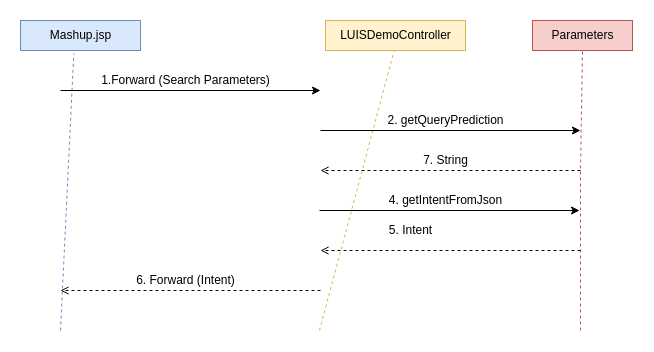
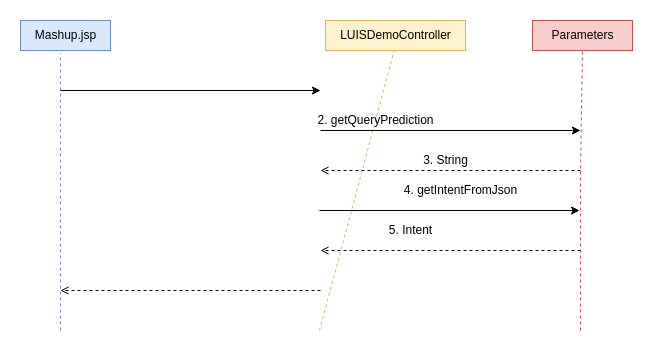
  <mxCell id="0" />
  <mxCell id="1" parent="0" />
- <mxCell id="2" value="Mashup.jsp" style="text;html=1;align=center;verticalAlign=middle;resizable=0;points=[];autosize=1;fillColor=#dae8fc;strokeColor=#6c8ebf;spacing=4;" vertex="1" parent="1"><mxGeometry x="20" y="20" width="120" height="30" as="geometry" /></mxCell>
+ <mxCell id="2" value="Mashup.jsp" style="text;html=1;align=center;verticalAlign=middle;resizable=0;points=[];autosize=1;fillColor=#dae8fc;strokeColor=#6c8ebf;spacing=4;" vertex="1" parent="1"><mxGeometry x="20" y="20" width="90" height="30" as="geometry" /></mxCell>
  <mxCell id="3" value="LUISDemoController" style="text;html=1;align=center;verticalAlign=middle;resizable=0;points=[];autosize=1;labelBackgroundColor=none;fillColor=#fff2cc;strokeColor=#d6b656;spacing=3;spacingBottom=0;spacingLeft=0;" vertex="1" parent="1"><mxGeometry x="325" y="20" width="140" height="30" as="geometry" /></mxCell>
  <mxCell id="4" value="Parameters" style="text;html=1;align=center;verticalAlign=middle;resizable=0;points=[];autosize=1;fillColor=#f8cecc;strokeColor=#b85450;spacing=3;" vertex="1" parent="1"><mxGeometry x="532" y="20" width="100" height="30" as="geometry" /></mxCell>
  <mxCell id="5" value="" style="endArrow=none;dashed=1;html=1;entryX=0.444;entryY=1.105;entryDx=0;entryDy=0;entryPerimeter=0;fillColor=#dae8fc;strokeColor=#6c8ebf;" edge="1" parent="1" target="2"><mxGeometry width="50" height="50" relative="1" as="geometry"><mxPoint x="60" y="330" as="sourcePoint" /><mxPoint x="340" y="240" as="targetPoint" /></mxGeometry></mxCell>
  <mxCell id="6" value="" style="endArrow=none;dashed=1;html=1;entryX=0.49;entryY=1.01;entryDx=0;entryDy=0;entryPerimeter=0;fillColor=#fff2cc;strokeColor=#d6b656;" edge="1" parent="1" target="3"><mxGeometry width="50" height="50" relative="1" as="geometry"><mxPoint x="319" y="330" as="sourcePoint" /><mxPoint x="340" y="240" as="targetPoint" /></mxGeometry></mxCell>
  <mxCell id="7" value="" style="endArrow=none;dashed=1;html=1;entryX=0.5;entryY=1.01;entryDx=0;entryDy=0;entryPerimeter=0;fillColor=#f8cecc;strokeColor=#b85450;" edge="1" parent="1" target="4"><mxGeometry width="50" height="50" relative="1" as="geometry"><mxPoint x="580" y="330" as="sourcePoint" /><mxPoint x="340" y="240" as="targetPoint" /><Array as="points"><mxPoint x="580" y="170" /></Array></mxGeometry></mxCell>
  <mxCell id="8" value="" style="endArrow=classic;html=1;" edge="1" parent="1"><mxGeometry width="50" height="50" relative="1" as="geometry"><mxPoint x="60" y="90" as="sourcePoint" /><mxPoint x="320" y="90" as="targetPoint" /></mxGeometry></mxCell>
  <mxCell id="9" value="" style="endArrow=classic;html=1;" edge="1" parent="1"><mxGeometry width="50" height="50" relative="1" as="geometry"><mxPoint x="320" y="130" as="sourcePoint" /><mxPoint x="580" y="130" as="targetPoint" /></mxGeometry></mxCell>
  <mxCell id="10" value="" style="endArrow=classic;html=1;" edge="1" parent="1"><mxGeometry width="50" height="50" relative="1" as="geometry"><mxPoint x="319" y="210" as="sourcePoint" /><mxPoint x="579" y="210" as="targetPoint" /></mxGeometry></mxCell>
  <mxCell id="11" value="" style="endArrow=open;html=1;dashed=1;endFill=0;" edge="1" parent="1"><mxGeometry width="50" height="50" relative="1" as="geometry"><mxPoint x="580" y="170" as="sourcePoint" /><mxPoint x="320" y="170" as="targetPoint" /></mxGeometry></mxCell>
  <mxCell id="12" value="" style="endArrow=open;html=1;dashed=1;endFill=0;" edge="1" parent="1"><mxGeometry width="50" height="50" relative="1" as="geometry"><mxPoint x="580" y="250" as="sourcePoint" /><mxPoint x="320" y="250" as="targetPoint" /></mxGeometry></mxCell>
  <mxCell id="13" value="" style="endArrow=open;html=1;dashed=1;endFill=0;" edge="1" parent="1"><mxGeometry width="50" height="50" relative="1" as="geometry"><mxPoint x="320" y="290" as="sourcePoint" /><mxPoint x="60" y="290" as="targetPoint" /></mxGeometry></mxCell>
- <mxCell id="14" value="1.Forward (Search Parameters)" style="text;html=1;align=center;verticalAlign=middle;resizable=0;points=[];autosize=1;" vertex="1" parent="1"><mxGeometry x="90" y="70" width="190" height="20" as="geometry" /></mxCell>
- <mxCell id="15" value="6. Forward (Intent)" style="text;html=1;align=center;verticalAlign=middle;resizable=0;points=[];autosize=1;" vertex="1" parent="1"><mxGeometry x="130" y="270" width="110" height="20" as="geometry" /></mxCell>
- <mxCell id="16" value="2. getQueryPrediction" style="text;html=1;align=center;verticalAlign=middle;resizable=0;points=[];autosize=1;" vertex="1" parent="1"><mxGeometry x="380" y="110" width="130" height="20" as="geometry" /></mxCell>
- <mxCell id="17" value="7. String" style="text;html=1;align=center;verticalAlign=middle;resizable=0;points=[];autosize=1;" vertex="1" parent="1"><mxGeometry x="415" y="150" width="60" height="20" as="geometry" /></mxCell>
- <mxCell id="18" value="4. getIntentFromJson" style="text;html=1;align=center;verticalAlign=middle;resizable=0;points=[];autosize=1;" vertex="1" parent="1"><mxGeometry x="380" y="190" width="130" height="20" as="geometry" /></mxCell>
+ <mxCell id="16" value="2. getQueryPrediction" style="text;html=1;align=center;verticalAlign=middle;resizable=0;points=[];autosize=1;" vertex="1" parent="1"><mxGeometry x="310" y="110" width="130" height="20" as="geometry" /></mxCell>
+ <mxCell id="17" value="3. String" style="text;html=1;align=center;verticalAlign=middle;resizable=0;points=[];autosize=1;" vertex="1" parent="1"><mxGeometry x="415" y="150" width="60" height="20" as="geometry" /></mxCell>
+ <mxCell id="18" value="4. getIntentFromJson" style="text;html=1;align=center;verticalAlign=middle;resizable=0;points=[];autosize=1;" vertex="1" parent="1"><mxGeometry x="395" y="180" width="130" height="20" as="geometry" /></mxCell>
  <mxCell id="19" value="5. Intent" style="text;html=1;align=center;verticalAlign=middle;resizable=0;points=[];autosize=1;" vertex="1" parent="1"><mxGeometry x="380" y="220" width="60" height="20" as="geometry" /></mxCell>
